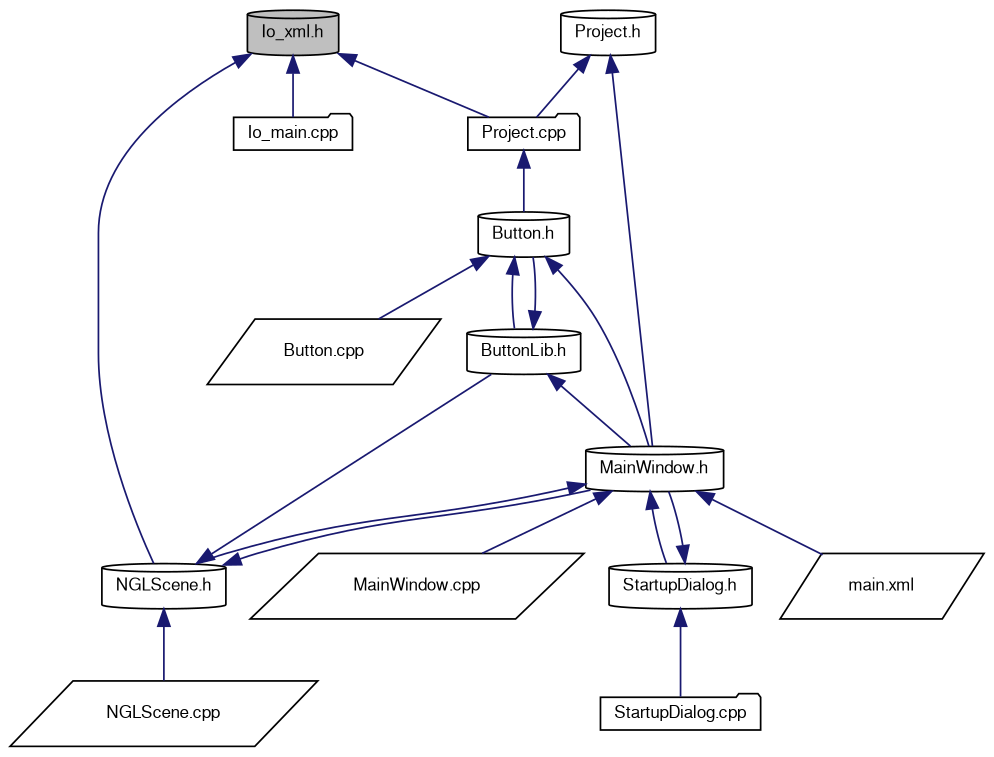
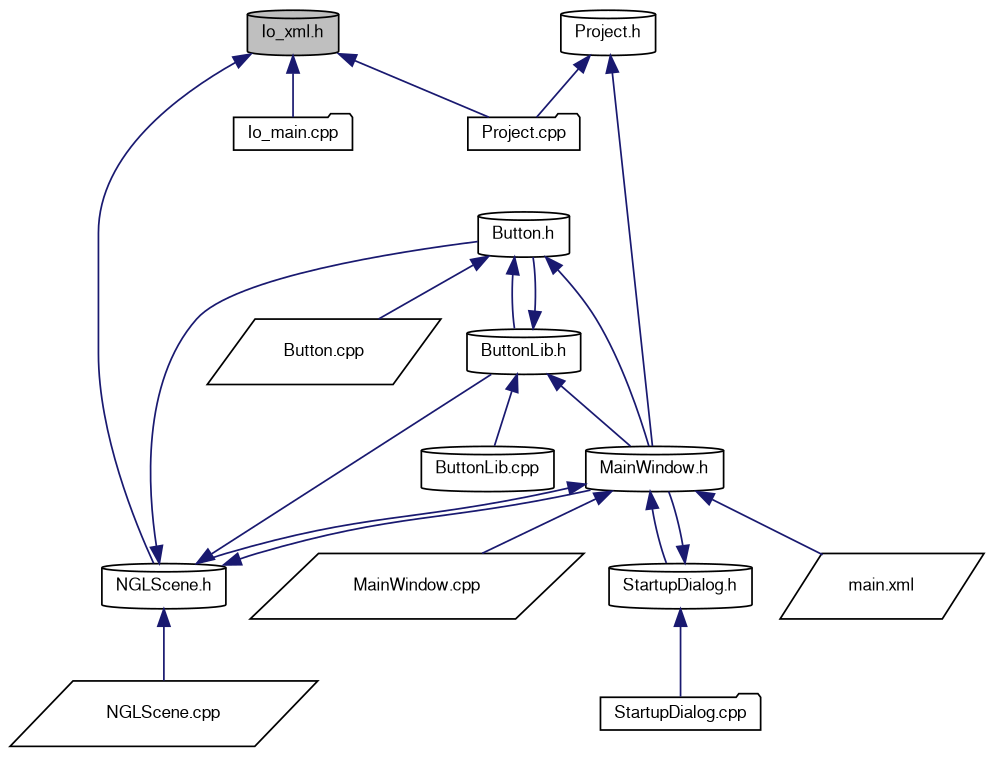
  digraph {
    node [color=black fillcolor=white fontname=FreeSans fontsize=10 shape=cylinder style=filled]
    edge [color=midnightblue dir=back fontname=FreeSans fontsize=10 labelfontname=FreeSans labelfontsize=10 style=solid]
    n1 [fillcolor=grey75 fontcolor=black height=0.2 label="Io_xml.h" width=0.4]
    n2 [height=0.2 label="Io_main.cpp" shape=folder width=0.4]
    n3 [height=0.2 label="Project.cpp" shape=folder width=0.4]
    n4 [height=0.2 label="NGLScene.h" width=0.4]
    n5 [height=0.2 label="NGLScene.cpp" shape=parallelogram width=0.4]
    n6 [height=0.2 label="ButtonLib.h" width=0.4]
    n7 [height=0.2 label="Button.h" width=0.4]
    n8 [height=0.2 label="MainWindow.h" width=0.4]
    n9 [height=0.2 label="Project.h" width=0.4]
+   n10 [height=0.2 label="ButtonLib.cpp" width=0.4]
    n11 [height=0.2 label="Button.cpp" shape=parallelogram width=0.4]
    n12 [height=0.2 label="main.xml" shape=parallelogram width=0.4]
    n13 [height=0.2 label="MainWindow.cpp" shape=parallelogram width=0.4]
    n14 [height=0.2 label="StartupDialog.h" width=0.4]
    n15 [height=0.2 label="StartupDialog.cpp" shape=folder width=0.4]
    n1 -> n2
    n1 -> n3
    n1 -> n4
    n4 -> n5
    n4 -> n6
-   n3 -> n7
+   n4 -> n7
    n4 -> n8
    n6 -> n7
    n6 -> n8
+   n6 -> n10
    n7 -> n6
    n7 -> n8
    n7 -> n11
    n8 -> n4
    n8 -> n12
    n8 -> n13
    n8 -> n14
    n9 -> n3
    n9 -> n8
    n14 -> n8
    n14 -> n15
  }
